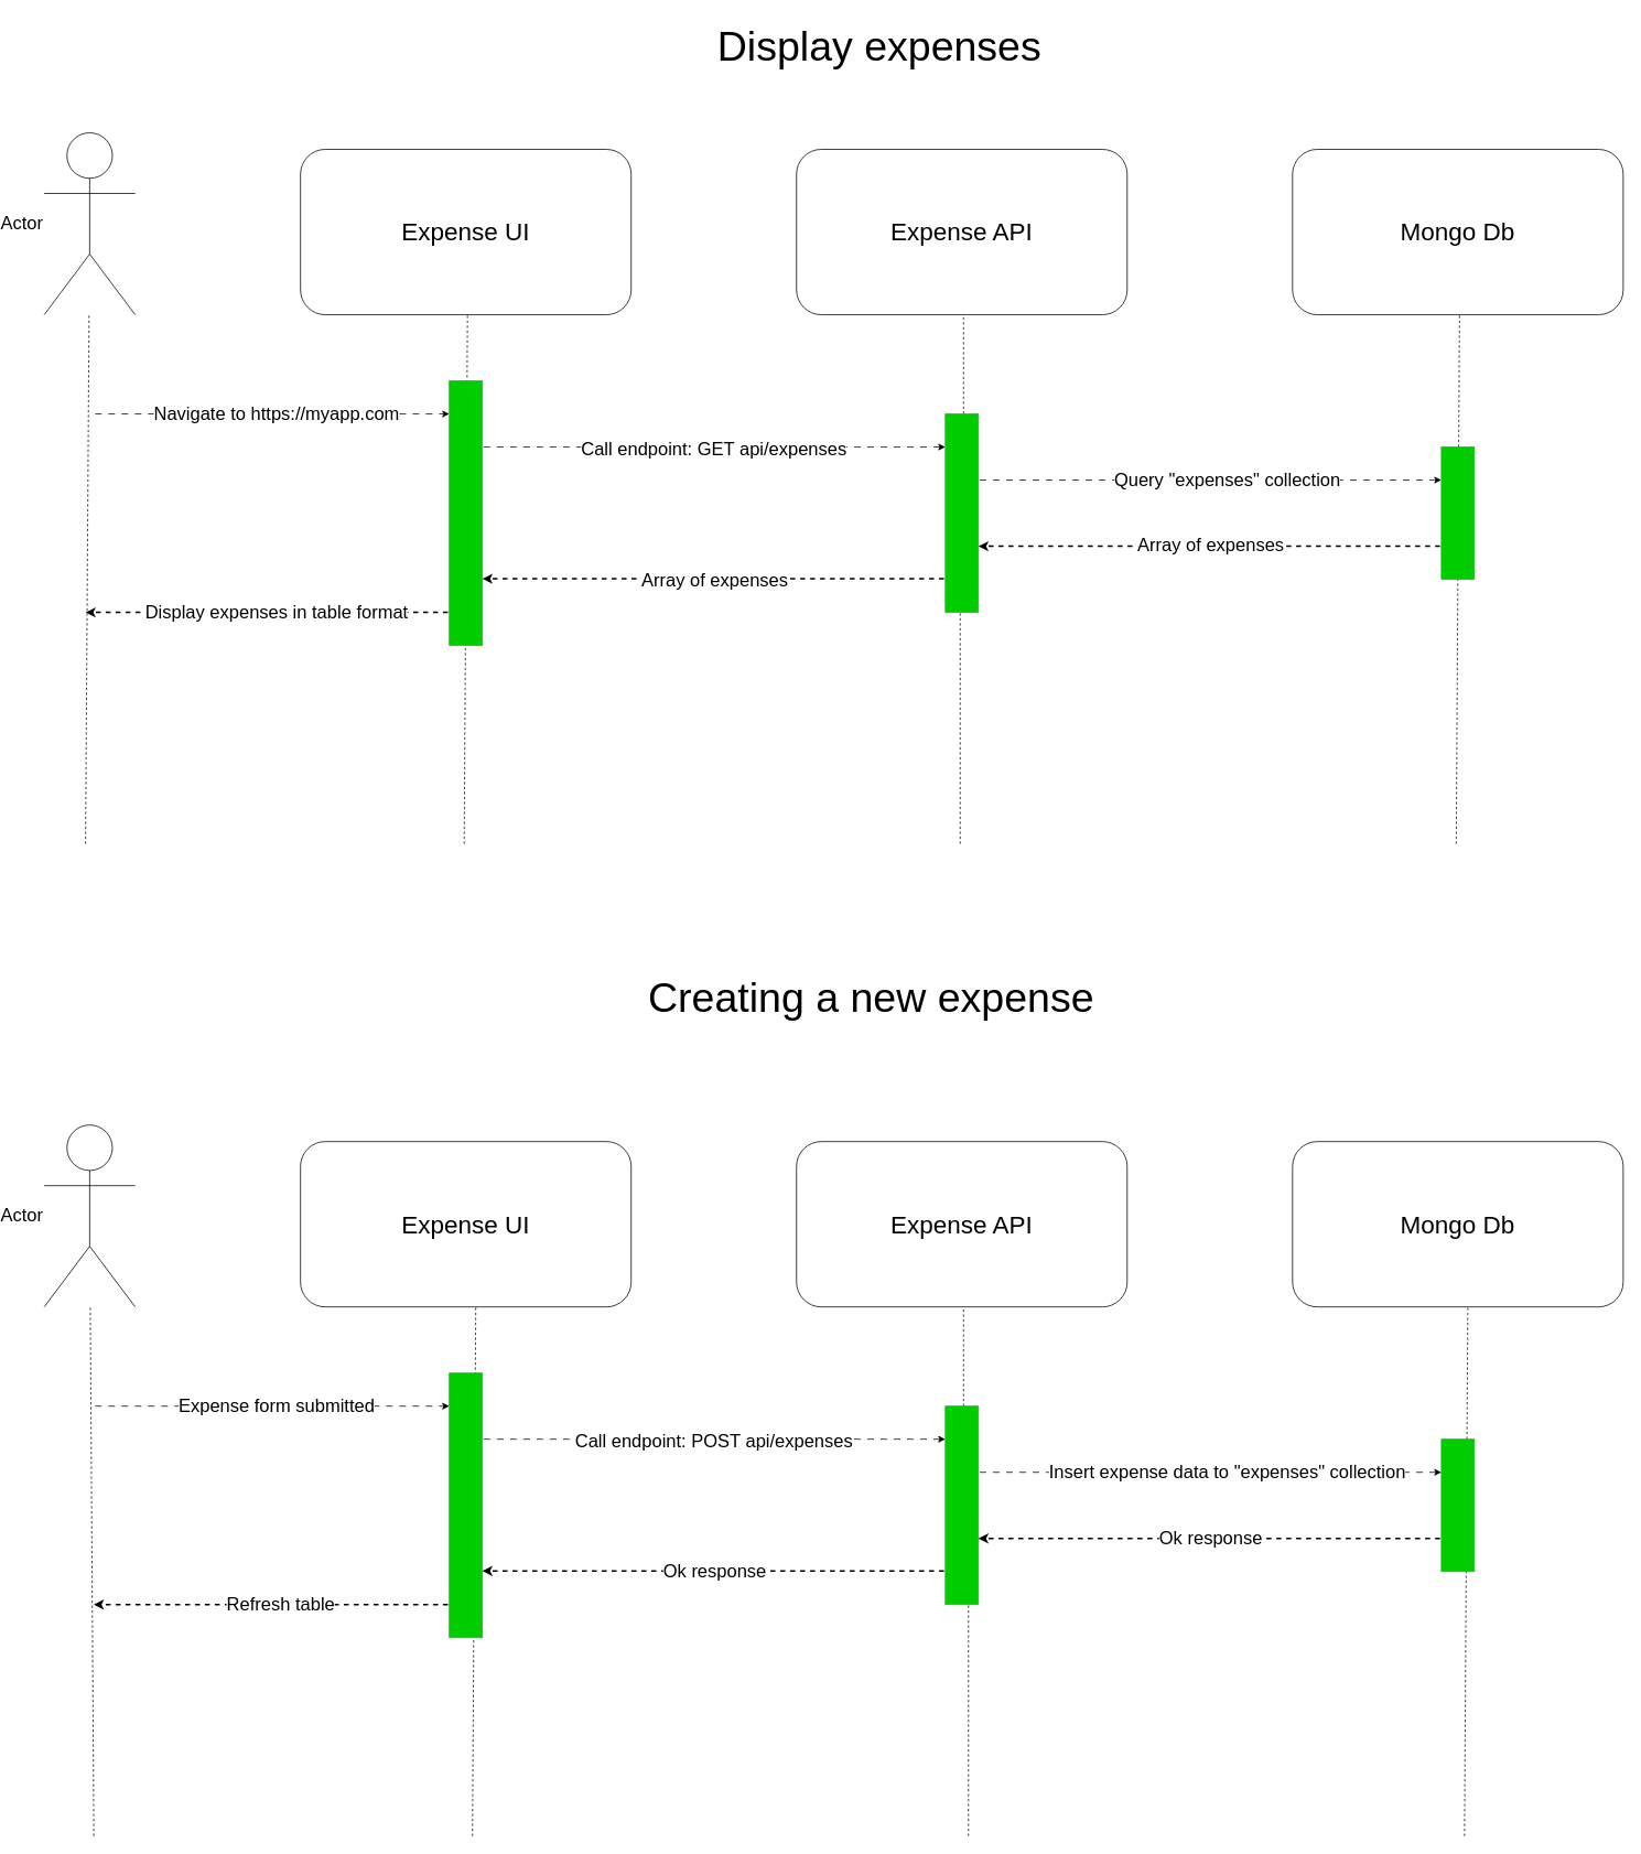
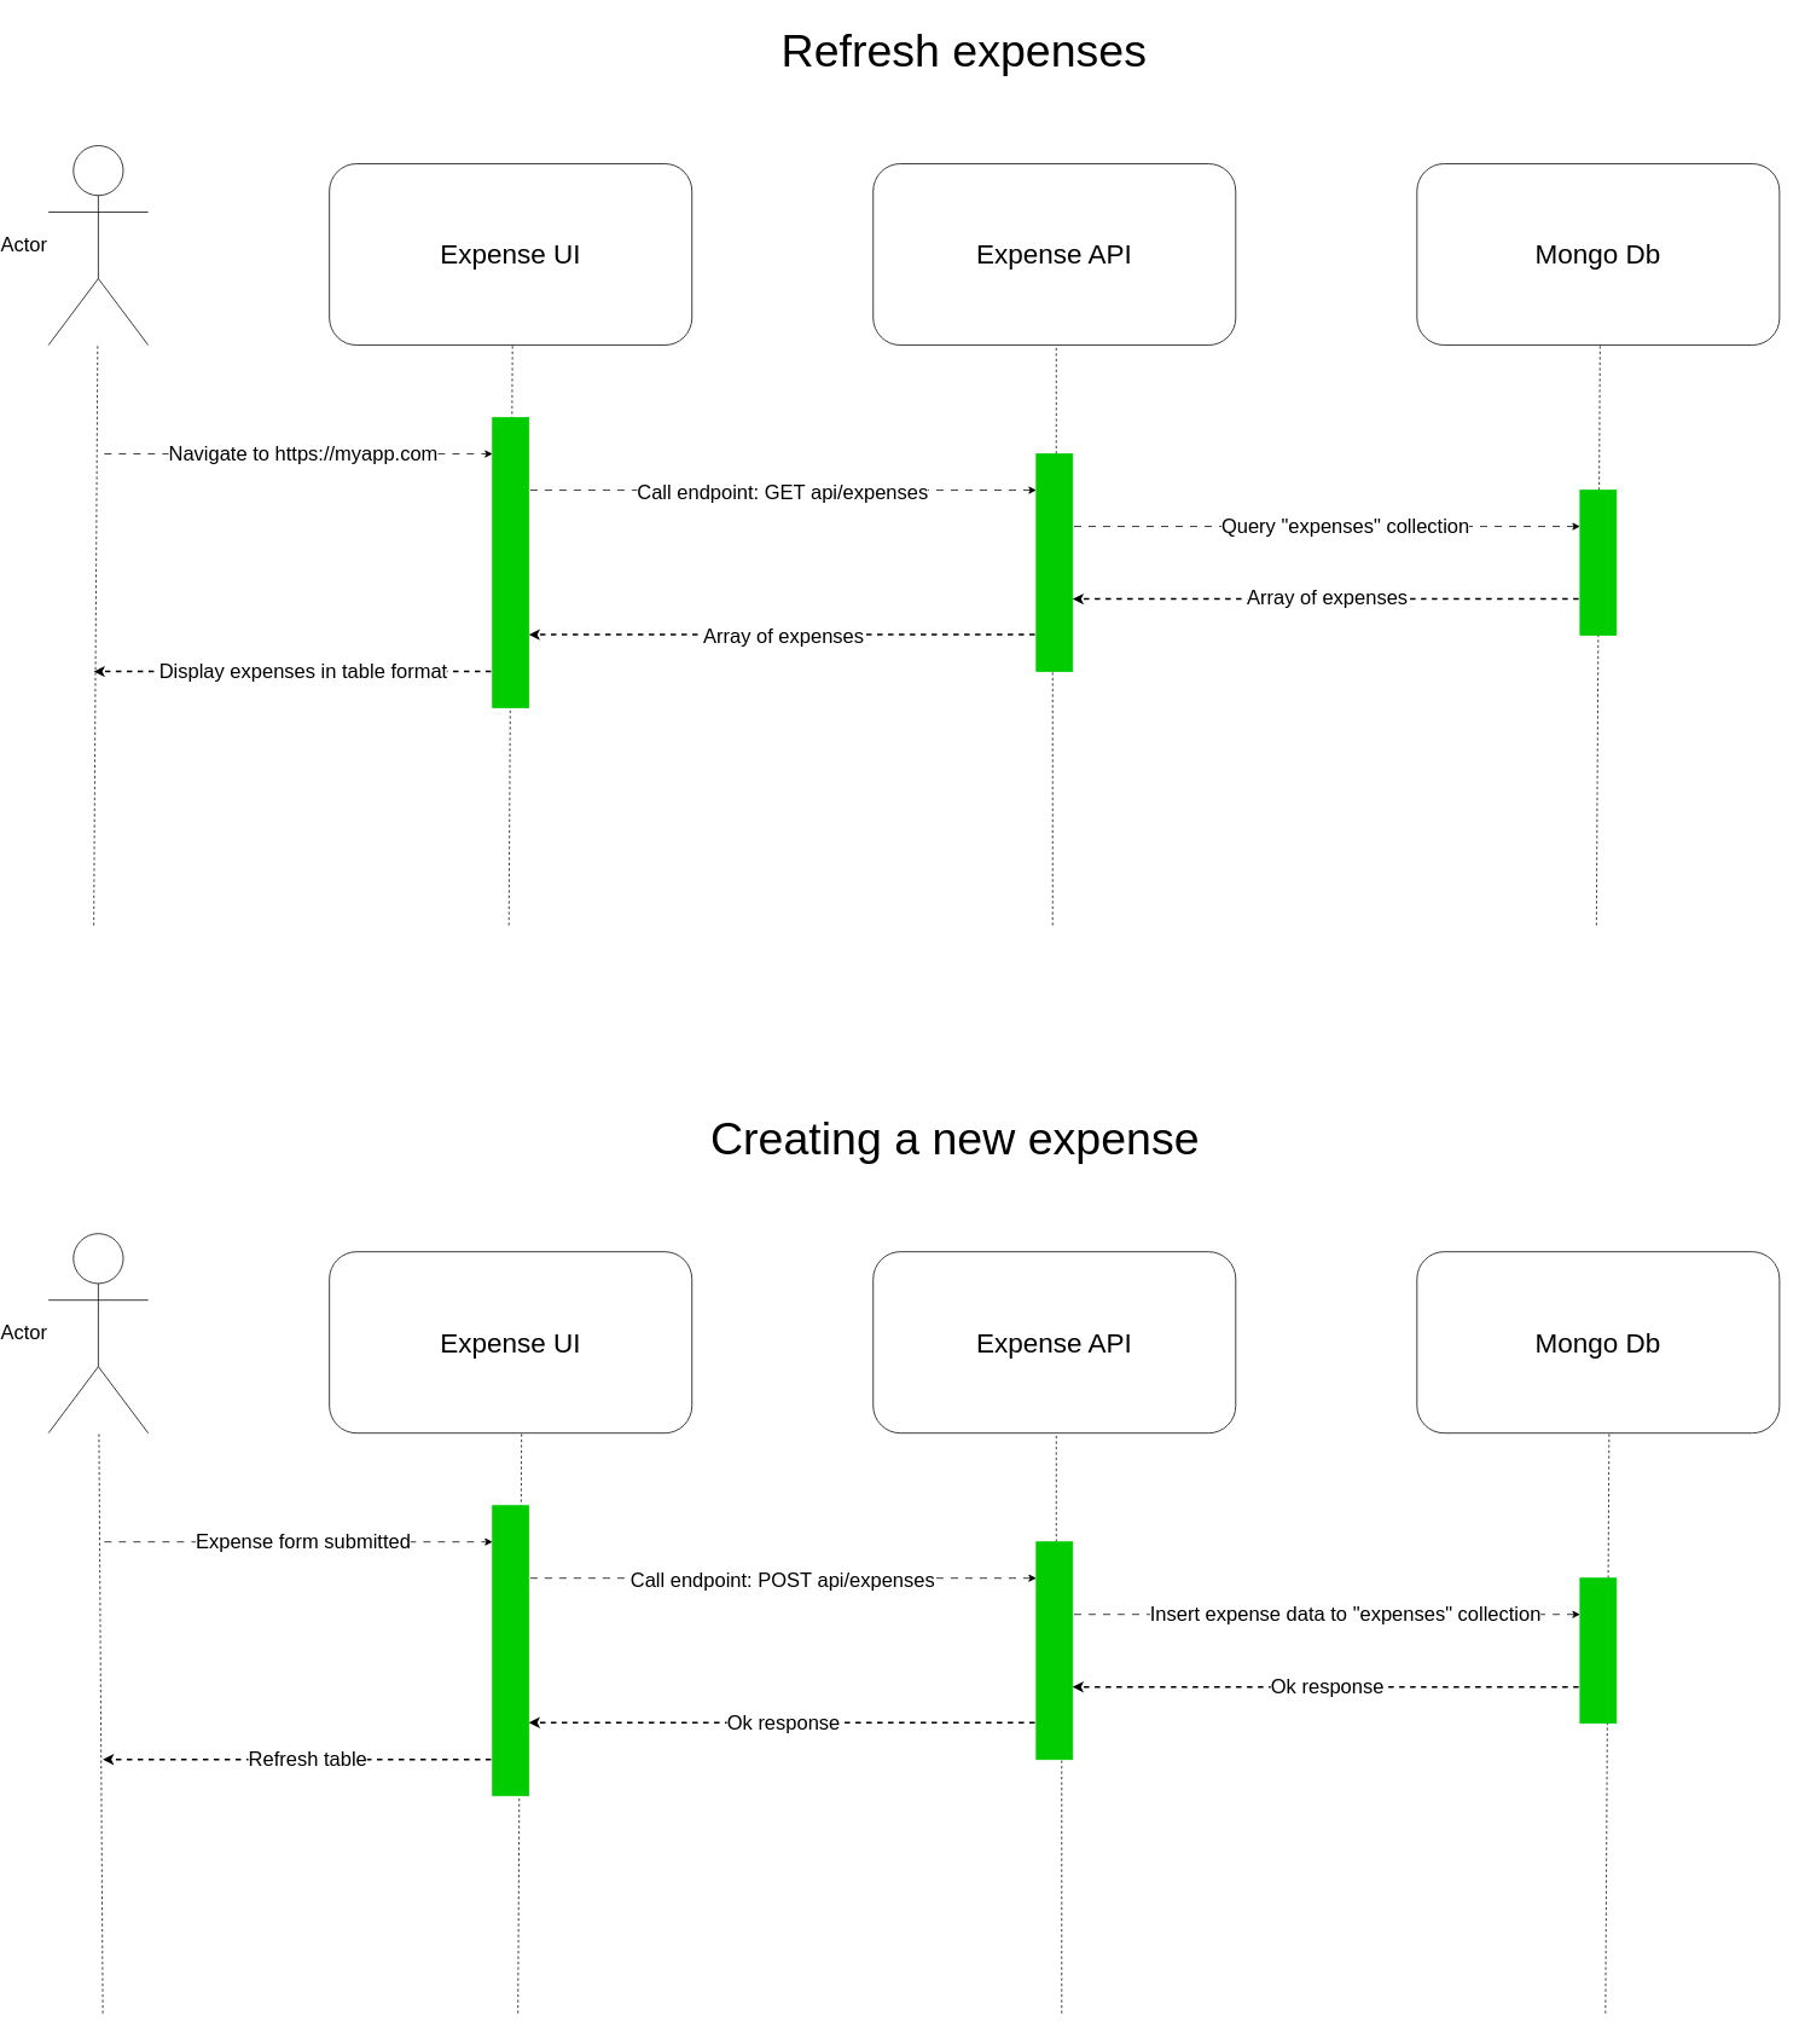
  <mxCell id="0" />
  <mxCell id="1" parent="0" />
  <mxCell id="2" value="Actor" style="shape=umlActor;verticalLabelPosition=middle;verticalAlign=middle;html=1;outlineConnect=0;fontSize=22;horizontal=1;labelPosition=left;align=right;" vertex="1" parent="1"><mxGeometry x="20" y="160" width="110" height="220" as="geometry" /></mxCell>
  <mxCell id="3" value="Expense UI" style="rounded=1;whiteSpace=wrap;html=1;fontSize=30;" vertex="1" parent="1"><mxGeometry x="330" y="180" width="400" height="200" as="geometry" /></mxCell>
  <mxCell id="4" value="Expense API" style="rounded=1;whiteSpace=wrap;html=1;fontSize=30;" vertex="1" parent="1"><mxGeometry x="930" y="180" width="400" height="200" as="geometry" /></mxCell>
  <mxCell id="5" value="Mongo Db" style="rounded=1;whiteSpace=wrap;html=1;fontSize=30;" vertex="1" parent="1"><mxGeometry x="1530" y="180" width="400" height="200" as="geometry" /></mxCell>
  <mxCell id="6" value="" style="endArrow=none;dashed=1;html=1;rounded=0;" edge="1" parent="1" target="2"><mxGeometry width="50" height="50" relative="1" as="geometry"><mxPoint x="70" y="1020" as="sourcePoint" /><mxPoint x="72" y="380" as="targetPoint" /></mxGeometry></mxCell>
  <mxCell id="7" value="" style="endArrow=none;dashed=1;html=1;rounded=0;" edge="1" parent="1"><mxGeometry width="50" height="50" relative="1" as="geometry"><mxPoint x="528" y="1020" as="sourcePoint" /><mxPoint x="532" y="380" as="targetPoint" /></mxGeometry></mxCell>
  <mxCell id="8" value="" style="endArrow=none;dashed=1;html=1;rounded=0;" edge="1" parent="1" source="16"><mxGeometry width="50" height="50" relative="1" as="geometry"><mxPoint x="1128" y="1020" as="sourcePoint" /><mxPoint x="1132" y="380" as="targetPoint" /></mxGeometry></mxCell>
  <mxCell id="9" value="" style="endArrow=none;dashed=1;html=1;rounded=0;" edge="1" parent="1"><mxGeometry width="50" height="50" relative="1" as="geometry"><mxPoint x="1728" y="1020" as="sourcePoint" /><mxPoint x="1732" y="380" as="targetPoint" /></mxGeometry></mxCell>
  <mxCell id="10" value="" style="endArrow=classic;html=1;rounded=0;flowAnimation=1;" edge="1" parent="1" target="12"><mxGeometry width="50" height="50" relative="1" as="geometry"><mxPoint x="80" y="500" as="sourcePoint" /><mxPoint x="470" y="500" as="targetPoint" /></mxGeometry></mxCell>
  <mxCell id="11" value="Navigate to https://myapp.com" style="edgeLabel;html=1;align=center;verticalAlign=middle;resizable=0;points=[];fontSize=22;" vertex="1" connectable="0" parent="10"><mxGeometry x="-0.164" y="-1" relative="1" as="geometry"><mxPoint x="40" y="-1" as="offset" /></mxGeometry></mxCell>
  <mxCell id="12" value="" style="html=1;points=[[0,0,0,0,5],[0,1,0,0,-5],[1,0,0,0,5],[1,1,0,0,-5]];perimeter=orthogonalPerimeter;outlineConnect=0;targetShapes=umlLifeline;portConstraint=eastwest;newEdgeStyle={&quot;curved&quot;:0,&quot;rounded&quot;:0};fontSize=13;perimeterSpacing=0;strokeWidth=1;fillColor=#00CC00;strokeColor=#00CC00;" vertex="1" parent="1"><mxGeometry x="510" y="460" width="40" height="320" as="geometry" /></mxCell>
  <mxCell id="13" value="" style="endArrow=classic;html=1;rounded=0;flowAnimation=1;ignoreEdge=0;" edge="1" parent="1" target="16"><mxGeometry width="50" height="50" relative="1" as="geometry"><mxPoint x="550" y="540" as="sourcePoint" /><mxPoint x="650" y="540" as="targetPoint" /></mxGeometry></mxCell>
  <mxCell id="14" value="&lt;font style=&quot;font-size: 22px;&quot;&gt;Call endpoint: GET api/expenses&lt;/font&gt;" style="edgeLabel;html=1;align=center;verticalAlign=middle;resizable=0;points=[];fontSize=22;" vertex="1" connectable="0" parent="13"><mxGeometry x="-0.005" y="-2" relative="1" as="geometry"><mxPoint as="offset" /></mxGeometry></mxCell>
  <mxCell id="15" value="" style="endArrow=none;dashed=1;html=1;rounded=0;" edge="1" parent="1" target="16"><mxGeometry width="50" height="50" relative="1" as="geometry"><mxPoint x="1128" y="1020" as="sourcePoint" /><mxPoint x="1132" y="380" as="targetPoint" /></mxGeometry></mxCell>
  <mxCell id="16" value="" style="html=1;points=[[0,0,0,0,5],[0,1,0,0,-5],[1,0,0,0,5],[1,1,0,0,-5]];perimeter=orthogonalPerimeter;outlineConnect=0;targetShapes=umlLifeline;portConstraint=eastwest;newEdgeStyle={&quot;curved&quot;:0,&quot;rounded&quot;:0};fontSize=13;perimeterSpacing=0;strokeWidth=1;fillColor=#00CC00;strokeColor=#00CC00;" vertex="1" parent="1"><mxGeometry x="1110" y="500" width="40" height="240" as="geometry" /></mxCell>
  <mxCell id="17" value="" style="endArrow=classic;html=1;rounded=0;flowAnimation=1;" edge="1" parent="1"><mxGeometry width="50" height="50" relative="1" as="geometry"><mxPoint x="1150" y="580" as="sourcePoint" /><mxPoint x="1710" y="580" as="targetPoint" /></mxGeometry></mxCell>
  <mxCell id="18" value="&lt;font style=&quot;font-size: 22px;&quot;&gt;Query &quot;expenses&quot; collection&lt;/font&gt;" style="edgeLabel;html=1;align=center;verticalAlign=middle;resizable=0;points=[];fontSize=22;" vertex="1" connectable="0" parent="17"><mxGeometry x="-0.105" relative="1" as="geometry"><mxPoint x="49" as="offset" /></mxGeometry></mxCell>
  <mxCell id="19" value="" style="html=1;points=[[0,0,0,0,5],[0,1,0,0,-5],[1,0,0,0,5],[1,1,0,0,-5]];perimeter=orthogonalPerimeter;outlineConnect=0;targetShapes=umlLifeline;portConstraint=eastwest;newEdgeStyle={&quot;curved&quot;:0,&quot;rounded&quot;:0};fontSize=13;perimeterSpacing=0;strokeWidth=1;fillColor=#00CC00;strokeColor=#00CC00;" vertex="1" parent="1"><mxGeometry x="1710" y="540" width="40" height="160" as="geometry" /></mxCell>
  <mxCell id="20" value="" style="endArrow=classic;html=1;rounded=0;dashed=1;strokeWidth=2;flowAnimation=1;" edge="1" parent="1" target="16"><mxGeometry width="50" height="50" relative="1" as="geometry"><mxPoint x="1710" y="660" as="sourcePoint" /><mxPoint x="1420" y="660" as="targetPoint" /></mxGeometry></mxCell>
  <mxCell id="21" value="&lt;font style=&quot;font-size: 22px;&quot;&gt;Array of expenses&lt;/font&gt;" style="edgeLabel;html=1;align=center;verticalAlign=middle;resizable=0;points=[];fontSize=22;" vertex="1" connectable="0" parent="20"><mxGeometry x="0.16" y="-1" relative="1" as="geometry"><mxPoint x="45" as="offset" /></mxGeometry></mxCell>
  <mxCell id="22" value="" style="endArrow=classic;html=1;rounded=0;dashed=1;strokeWidth=2;flowAnimation=1;" edge="1" parent="1"><mxGeometry width="50" height="50" relative="1" as="geometry"><mxPoint x="1110" y="699.31" as="sourcePoint" /><mxPoint x="550" y="699.31" as="targetPoint" /></mxGeometry></mxCell>
  <mxCell id="23" value="Array of expenses" style="edgeLabel;html=1;align=center;verticalAlign=middle;resizable=0;points=[];fontSize=22;" vertex="1" connectable="0" parent="22"><mxGeometry x="0.0" y="2" relative="1" as="geometry"><mxPoint as="offset" /></mxGeometry></mxCell>
  <mxCell id="24" value="" style="endArrow=classic;html=1;rounded=0;dashed=1;strokeWidth=2;flowAnimation=1;" edge="1" parent="1"><mxGeometry width="50" height="50" relative="1" as="geometry"><mxPoint x="510" y="740" as="sourcePoint" /><mxPoint x="70" y="740" as="targetPoint" /></mxGeometry></mxCell>
  <mxCell id="25" value="Display expenses in table format" style="edgeLabel;html=1;align=center;verticalAlign=middle;resizable=0;points=[];fontSize=22;" vertex="1" connectable="0" parent="24"><mxGeometry x="0.129" y="-2" relative="1" as="geometry"><mxPoint x="38" y="2" as="offset" /></mxGeometry></mxCell>
- <mxCell id="26" value="Display expenses" style="text;html=1;align=center;verticalAlign=middle;resizable=0;points=[];autosize=1;strokeColor=none;fillColor=none;fontSize=50;" vertex="1" parent="1"><mxGeometry x="820" y="20" width="420" height="70" as="geometry" /></mxCell>
+ <mxCell id="26" value="Refresh expenses" style="text;html=1;align=center;verticalAlign=middle;resizable=0;points=[];autosize=1;strokeColor=none;fillColor=none;fontSize=50;" vertex="1" parent="1"><mxGeometry x="820" y="20" width="420" height="70" as="geometry" /></mxCell>
  <mxCell id="27" value="Actor" style="shape=umlActor;verticalLabelPosition=middle;verticalAlign=middle;html=1;outlineConnect=0;fontSize=22;horizontal=1;labelPosition=left;align=right;" vertex="1" parent="1"><mxGeometry x="20" y="1360" width="110" height="220" as="geometry" /></mxCell>
  <mxCell id="28" value="Expense UI" style="rounded=1;whiteSpace=wrap;html=1;fontSize=30;" vertex="1" parent="1"><mxGeometry x="330" y="1380" width="400" height="200" as="geometry" /></mxCell>
  <mxCell id="29" value="Expense API" style="rounded=1;whiteSpace=wrap;html=1;fontSize=30;" vertex="1" parent="1"><mxGeometry x="930" y="1380" width="400" height="200" as="geometry" /></mxCell>
  <mxCell id="30" value="Mongo Db" style="rounded=1;whiteSpace=wrap;html=1;fontSize=30;" vertex="1" parent="1"><mxGeometry x="1530" y="1380" width="400" height="200" as="geometry" /></mxCell>
  <mxCell id="31" value="" style="endArrow=none;dashed=1;html=1;rounded=0;" edge="1" parent="1" target="27"><mxGeometry width="50" height="50" relative="1" as="geometry"><mxPoint x="80" y="2220" as="sourcePoint" /><mxPoint x="82" y="1580" as="targetPoint" /></mxGeometry></mxCell>
  <mxCell id="32" value="" style="endArrow=none;dashed=1;html=1;rounded=0;" edge="1" parent="1"><mxGeometry width="50" height="50" relative="1" as="geometry"><mxPoint x="538" y="2220" as="sourcePoint" /><mxPoint x="542" y="1580" as="targetPoint" /></mxGeometry></mxCell>
  <mxCell id="33" value="" style="endArrow=none;dashed=1;html=1;rounded=0;" edge="1" parent="1" source="41"><mxGeometry width="50" height="50" relative="1" as="geometry"><mxPoint x="1128" y="2220" as="sourcePoint" /><mxPoint x="1132" y="1580" as="targetPoint" /></mxGeometry></mxCell>
  <mxCell id="34" value="" style="endArrow=none;dashed=1;html=1;rounded=0;" edge="1" parent="1"><mxGeometry width="50" height="50" relative="1" as="geometry"><mxPoint x="1738" y="2220" as="sourcePoint" /><mxPoint x="1742" y="1580" as="targetPoint" /></mxGeometry></mxCell>
  <mxCell id="35" value="" style="endArrow=classic;html=1;rounded=0;flowAnimation=1;" edge="1" parent="1" target="37"><mxGeometry width="50" height="50" relative="1" as="geometry"><mxPoint x="80" y="1700" as="sourcePoint" /><mxPoint x="470" y="1700" as="targetPoint" /></mxGeometry></mxCell>
  <mxCell id="36" value="Expense form submitted" style="edgeLabel;html=1;align=center;verticalAlign=middle;resizable=0;points=[];fontSize=22;" vertex="1" connectable="0" parent="35"><mxGeometry x="-0.164" y="-1" relative="1" as="geometry"><mxPoint x="40" y="-1" as="offset" /></mxGeometry></mxCell>
  <mxCell id="37" value="" style="html=1;points=[[0,0,0,0,5],[0,1,0,0,-5],[1,0,0,0,5],[1,1,0,0,-5]];perimeter=orthogonalPerimeter;outlineConnect=0;targetShapes=umlLifeline;portConstraint=eastwest;newEdgeStyle={&quot;curved&quot;:0,&quot;rounded&quot;:0};fontSize=13;perimeterSpacing=0;strokeWidth=1;fillColor=#00CC00;strokeColor=#00CC00;" vertex="1" parent="1"><mxGeometry x="510" y="1660" width="40" height="320" as="geometry" /></mxCell>
  <mxCell id="38" value="" style="endArrow=classic;html=1;rounded=0;flowAnimation=1;ignoreEdge=0;" edge="1" parent="1" target="41"><mxGeometry width="50" height="50" relative="1" as="geometry"><mxPoint x="550" y="1740" as="sourcePoint" /><mxPoint x="650" y="1740" as="targetPoint" /></mxGeometry></mxCell>
  <mxCell id="39" value="&lt;font style=&quot;font-size: 22px;&quot;&gt;Call endpoint: POST api/expenses&lt;/font&gt;" style="edgeLabel;html=1;align=center;verticalAlign=middle;resizable=0;points=[];fontSize=22;" vertex="1" connectable="0" parent="38"><mxGeometry x="-0.005" y="-2" relative="1" as="geometry"><mxPoint as="offset" /></mxGeometry></mxCell>
  <mxCell id="40" value="" style="endArrow=none;dashed=1;html=1;rounded=0;" edge="1" parent="1" target="41"><mxGeometry width="50" height="50" relative="1" as="geometry"><mxPoint x="1138" y="2220" as="sourcePoint" /><mxPoint x="1142" y="1580" as="targetPoint" /></mxGeometry></mxCell>
  <mxCell id="41" value="" style="html=1;points=[[0,0,0,0,5],[0,1,0,0,-5],[1,0,0,0,5],[1,1,0,0,-5]];perimeter=orthogonalPerimeter;outlineConnect=0;targetShapes=umlLifeline;portConstraint=eastwest;newEdgeStyle={&quot;curved&quot;:0,&quot;rounded&quot;:0};fontSize=13;perimeterSpacing=0;strokeWidth=1;fillColor=#00CC00;strokeColor=#00CC00;" vertex="1" parent="1"><mxGeometry x="1110" y="1700" width="40" height="240" as="geometry" /></mxCell>
  <mxCell id="42" value="" style="endArrow=classic;html=1;rounded=0;flowAnimation=1;" edge="1" parent="1"><mxGeometry width="50" height="50" relative="1" as="geometry"><mxPoint x="1150" y="1780" as="sourcePoint" /><mxPoint x="1710" y="1780" as="targetPoint" /></mxGeometry></mxCell>
  <mxCell id="43" value="&lt;font style=&quot;font-size: 22px;&quot;&gt;Insert expense data to &quot;expenses&quot; collection&lt;/font&gt;" style="edgeLabel;html=1;align=center;verticalAlign=middle;resizable=0;points=[];fontSize=22;" vertex="1" connectable="0" parent="42"><mxGeometry x="-0.105" relative="1" as="geometry"><mxPoint x="49" as="offset" /></mxGeometry></mxCell>
  <mxCell id="44" value="" style="html=1;points=[[0,0,0,0,5],[0,1,0,0,-5],[1,0,0,0,5],[1,1,0,0,-5]];perimeter=orthogonalPerimeter;outlineConnect=0;targetShapes=umlLifeline;portConstraint=eastwest;newEdgeStyle={&quot;curved&quot;:0,&quot;rounded&quot;:0};fontSize=13;perimeterSpacing=0;strokeWidth=1;fillColor=#00CC00;strokeColor=#00CC00;" vertex="1" parent="1"><mxGeometry x="1710" y="1740" width="40" height="160" as="geometry" /></mxCell>
  <mxCell id="45" value="" style="endArrow=classic;html=1;rounded=0;dashed=1;strokeWidth=2;flowAnimation=1;" edge="1" parent="1" target="41"><mxGeometry width="50" height="50" relative="1" as="geometry"><mxPoint x="1710" y="1860" as="sourcePoint" /><mxPoint x="1420" y="1860" as="targetPoint" /></mxGeometry></mxCell>
  <mxCell id="46" value="&lt;font style=&quot;font-size: 22px;&quot;&gt;Ok response&lt;br style=&quot;font-size: 22px;&quot;&gt;&lt;/font&gt;" style="edgeLabel;html=1;align=center;verticalAlign=middle;resizable=0;points=[];fontSize=22;" vertex="1" connectable="0" parent="45"><mxGeometry x="0.16" y="-1" relative="1" as="geometry"><mxPoint x="45" as="offset" /></mxGeometry></mxCell>
  <mxCell id="47" value="" style="endArrow=classic;html=1;rounded=0;dashed=1;strokeWidth=2;flowAnimation=1;" edge="1" parent="1"><mxGeometry width="50" height="50" relative="1" as="geometry"><mxPoint x="1110" y="1899.31" as="sourcePoint" /><mxPoint x="550" y="1899.31" as="targetPoint" /></mxGeometry></mxCell>
  <mxCell id="48" value="Ok response" style="edgeLabel;html=1;align=center;verticalAlign=middle;resizable=0;points=[];fontSize=22;" vertex="1" connectable="0" parent="47"><mxGeometry x="0.0" y="2" relative="1" as="geometry"><mxPoint y="-1" as="offset" /></mxGeometry></mxCell>
  <mxCell id="49" value="" style="endArrow=classic;html=1;rounded=0;dashed=1;strokeWidth=2;flowAnimation=1;" edge="1" parent="1"><mxGeometry width="50" height="50" relative="1" as="geometry"><mxPoint x="510" y="1940" as="sourcePoint" /><mxPoint x="80" y="1940" as="targetPoint" /></mxGeometry></mxCell>
  <mxCell id="50" value="Refresh table" style="edgeLabel;html=1;align=center;verticalAlign=middle;resizable=0;points=[];fontSize=22;" vertex="1" connectable="0" parent="49"><mxGeometry x="0.129" y="-2" relative="1" as="geometry"><mxPoint x="38" y="2" as="offset" /></mxGeometry></mxCell>
- <mxCell id="51" value="Creating a new expense" style="text;html=1;align=center;verticalAlign=middle;resizable=0;points=[];autosize=1;strokeColor=none;fillColor=none;fontSize=50;" vertex="1" parent="1"><mxGeometry x="740" y="1170" width="560" height="70" as="geometry" /></mxCell>
+ <mxCell id="51" value="Creating a new expense" style="text;html=1;align=center;verticalAlign=middle;resizable=0;points=[];autosize=1;strokeColor=none;fillColor=none;fontSize=50;" vertex="1" parent="1"><mxGeometry x="740" y="1220" width="560" height="70" as="geometry" /></mxCell>
